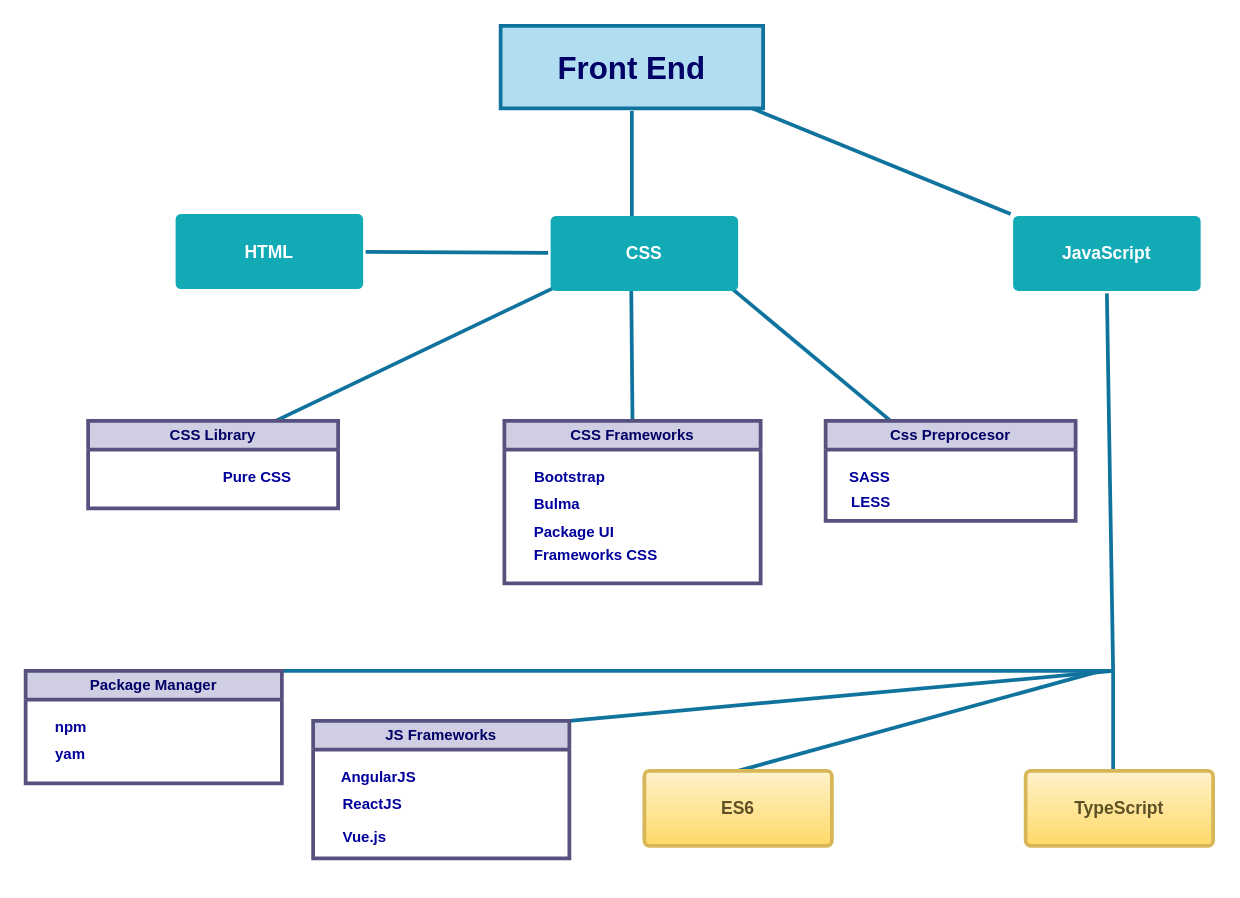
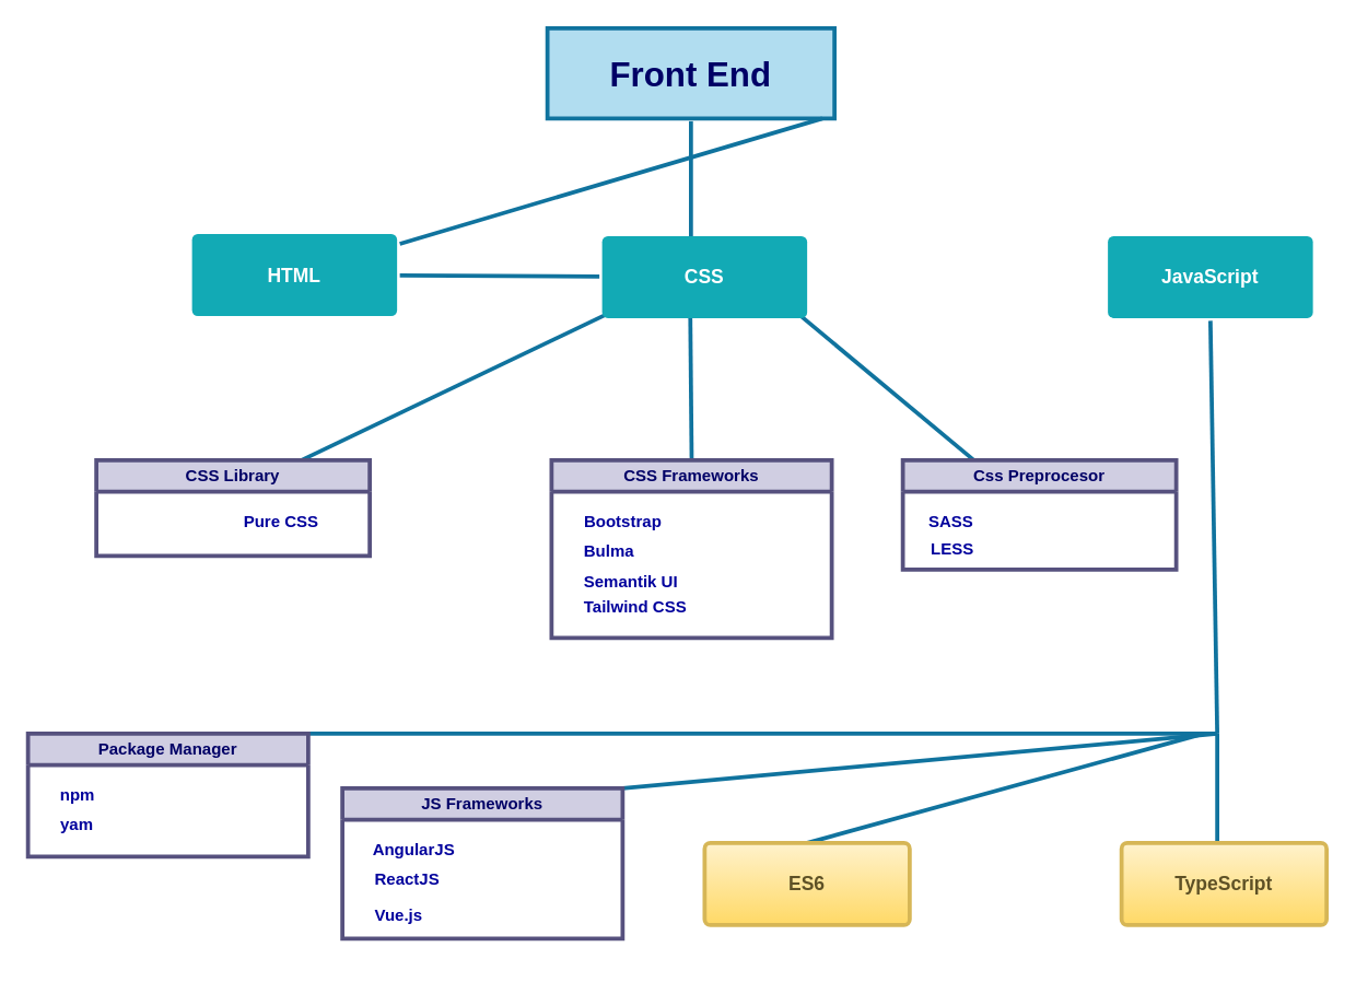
  <mxCell id="0" />
  <mxCell id="1" parent="0" />
  <mxCell id="2" value="&lt;font style=&quot;font-size: 25px;&quot; color=&quot;#000066&quot;&gt;Front End&lt;/font&gt;" style="whiteSpace=wrap;html=1;shadow=0;labelBackgroundColor=none;strokeColor=#10739e;strokeWidth=3;fillColor=#b1ddf0;fontFamily=Helvetica;fontSize=16;align=center;fontStyle=1;spacing=5;arcSize=7;perimeterSpacing=2;rounded=0;" parent="1" vertex="1"><mxGeometry x="400" y="20" width="210" height="66" as="geometry" /></mxCell>
- <mxCell id="3" value="" style="endArrow=none;html=1;rounded=0;strokeWidth=3;fillColor=#b1ddf0;strokeColor=#10739e;exitX=0.949;exitY=0.971;exitDx=0;exitDy=0;exitPerimeter=0;" parent="1" source="2" target="7" edge="1"><mxGeometry width="50" height="50" relative="1" as="geometry"><mxPoint x="580" y="86" as="sourcePoint" /><mxPoint x="720" y="176" as="targetPoint" /></mxGeometry></mxCell>
+ <mxCell id="3" value="" style="endArrow=none;html=1;rounded=0;strokeWidth=3;fillColor=#b1ddf0;strokeColor=#10739e;exitX=0.949;exitY=0.971;exitDx=0;exitDy=0;exitPerimeter=0;" parent="1" source="2" target="6" edge="1"><mxGeometry width="50" height="50" relative="1" as="geometry"><mxPoint x="580" y="86" as="sourcePoint" /><mxPoint x="720" y="176" as="targetPoint" /></mxGeometry></mxCell>
  <mxCell id="4" value="" style="endArrow=none;html=1;rounded=0;strokeWidth=3;fillColor=#b1ddf0;strokeColor=#10739e;" parent="1" source="6" target="11" edge="1"><mxGeometry width="50" height="50" relative="1" as="geometry"><mxPoint x="280" y="176" as="sourcePoint" /><mxPoint x="430" y="87" as="targetPoint" /></mxGeometry></mxCell>
  <mxCell id="5" value="" style="endArrow=none;html=1;rounded=0;strokeWidth=3;fillColor=#b1ddf0;strokeColor=#10739e;entryX=0.5;entryY=1;entryDx=0;entryDy=0;" parent="1" target="2" edge="1"><mxGeometry width="50" height="50" relative="1" as="geometry"><mxPoint x="505" y="176" as="sourcePoint" /><mxPoint x="440" y="97" as="targetPoint" /></mxGeometry></mxCell>
  <mxCell id="6" value="HTML" style="rounded=1;whiteSpace=wrap;html=1;shadow=0;labelBackgroundColor=none;strokeColor=none;strokeWidth=3;fillColor=#12aab5;fontFamily=Helvetica;fontSize=14;fontColor=#FFFFFF;align=center;spacing=5;fontStyle=1;arcSize=7;perimeterSpacing=2;" parent="1" vertex="1"><mxGeometry x="140" y="170.5" width="150" height="60" as="geometry" /></mxCell>
  <mxCell id="7" value="JavaScript" style="rounded=1;whiteSpace=wrap;html=1;shadow=0;labelBackgroundColor=none;strokeColor=none;strokeWidth=3;fillColor=#12aab5;fontFamily=Helvetica;fontSize=14;fontColor=#FFFFFF;align=center;spacing=5;fontStyle=1;arcSize=7;perimeterSpacing=2;" parent="1" vertex="1"><mxGeometry x="810" y="172" width="150" height="60" as="geometry" /></mxCell>
  <mxCell id="8" value="" style="endArrow=none;html=1;rounded=0;strokeWidth=3;fillColor=#b1ddf0;strokeColor=#10739e;entryX=0.5;entryY=1;entryDx=0;entryDy=0;exitX=0.5;exitY=0;exitDx=0;exitDy=0;" parent="1" source="14" edge="1"><mxGeometry width="50" height="50" relative="1" as="geometry"><mxPoint x="504.5" y="314.5" as="sourcePoint" /><mxPoint x="504.5" y="230.5" as="targetPoint" /></mxGeometry></mxCell>
  <mxCell id="9" value="" style="endArrow=none;html=1;rounded=0;strokeWidth=3;fillColor=#b1ddf0;strokeColor=#10739e;exitX=0.75;exitY=0;exitDx=0;exitDy=0;" parent="1" source="12" edge="1"><mxGeometry width="50" height="50" relative="1" as="geometry"><mxPoint x="300" y="315" as="sourcePoint" /><mxPoint x="450" y="226" as="targetPoint" /></mxGeometry></mxCell>
  <mxCell id="10" value="" style="endArrow=none;html=1;rounded=0;strokeWidth=3;fillColor=#b1ddf0;strokeColor=#10739e;" parent="1" target="18" edge="1"><mxGeometry width="50" height="50" relative="1" as="geometry"><mxPoint x="580" y="226" as="sourcePoint" /><mxPoint x="720" y="316" as="targetPoint" /></mxGeometry></mxCell>
  <mxCell id="11" value="CSS" style="rounded=1;whiteSpace=wrap;html=1;shadow=0;labelBackgroundColor=none;strokeColor=none;strokeWidth=3;fillColor=#12aab5;fontFamily=Helvetica;fontSize=14;fontColor=#FFFFFF;align=center;spacing=5;fontStyle=1;arcSize=7;perimeterSpacing=2;" parent="1" vertex="1"><mxGeometry x="440" y="172" width="150" height="60" as="geometry" /></mxCell>
  <mxCell id="12" value="&lt;font color=&quot;#000066&quot;&gt;CSS Library&lt;/font&gt;" style="swimlane;whiteSpace=wrap;html=1;strokeWidth=3;fillColor=#d0cee2;strokeColor=#56517e;startSize=23;" parent="1" vertex="1"><mxGeometry x="70" y="336" width="200" height="70" as="geometry" /></mxCell>
  <mxCell id="13" value="&lt;font color=&quot;#00009c&quot;&gt;Pure CSS&lt;/font&gt;" style="text;html=1;align=center;verticalAlign=middle;resizable=0;points=[];autosize=1;strokeColor=none;fillColor=none;fontStyle=1" parent="12" vertex="1"><mxGeometry x="95" y="30" width="80" height="30" as="geometry" /></mxCell>
  <mxCell id="14" value="&lt;font color=&quot;#000066&quot;&gt;CSS Frameworks&lt;/font&gt;" style="swimlane;whiteSpace=wrap;html=1;strokeWidth=3;fillColor=#d0cee2;strokeColor=#56517e;" parent="1" vertex="1"><mxGeometry x="403" y="336" width="205" height="130" as="geometry" /></mxCell>
  <mxCell id="15" value="&lt;font color=&quot;#00009c&quot;&gt;Bootstrap&lt;/font&gt;" style="text;html=1;align=center;verticalAlign=middle;resizable=0;points=[];autosize=1;strokeColor=none;fillColor=none;fontStyle=1" parent="14" vertex="1"><mxGeometry x="12" y="30" width="80" height="30" as="geometry" /></mxCell>
  <mxCell id="16" value="&lt;font color=&quot;#00009c&quot;&gt;Bulma&lt;br&gt;&lt;br&gt;&lt;/font&gt;" style="text;html=1;align=left;verticalAlign=middle;resizable=0;points=[];autosize=1;strokeColor=none;fillColor=none;fontStyle=1" parent="14" vertex="1"><mxGeometry x="22" y="54" width="60" height="40" as="geometry" /></mxCell>
- <mxCell id="17" value="&lt;font color=&quot;#00009c&quot;&gt;Frameworks CSS&lt;br&gt;&lt;br&gt;&lt;/font&gt;" style="text;html=1;align=left;verticalAlign=middle;resizable=0;points=[];autosize=1;strokeColor=none;fillColor=none;fontStyle=1" parent="14" vertex="1"><mxGeometry x="22" y="95" width="100" height="40" as="geometry" /></mxCell>
+ <mxCell id="17" value="&lt;font color=&quot;#00009c&quot;&gt;Tailwind CSS&lt;br&gt;&lt;br&gt;&lt;/font&gt;" style="text;html=1;align=left;verticalAlign=middle;resizable=0;points=[];autosize=1;strokeColor=none;fillColor=none;fontStyle=1" parent="14" vertex="1"><mxGeometry x="22" y="95" width="100" height="40" as="geometry" /></mxCell>
  <mxCell id="18" value="&lt;font color=&quot;#000066&quot;&gt;Css Preprocesor&lt;/font&gt;" style="swimlane;whiteSpace=wrap;html=1;strokeWidth=3;fillColor=#d0cee2;strokeColor=#56517e;" parent="1" vertex="1"><mxGeometry x="660" y="336" width="200" height="80" as="geometry" /></mxCell>
  <mxCell id="19" value="&lt;font color=&quot;#00009c&quot;&gt;SASS&lt;/font&gt;" style="text;html=1;align=center;verticalAlign=middle;resizable=0;points=[];autosize=1;strokeColor=none;fillColor=none;fontStyle=1" parent="18" vertex="1"><mxGeometry x="5" y="30" width="60" height="30" as="geometry" /></mxCell>
  <mxCell id="20" value="&lt;font color=&quot;#00009c&quot;&gt;LESS&lt;/font&gt;" style="text;html=1;align=center;verticalAlign=middle;resizable=0;points=[];autosize=1;strokeColor=none;fillColor=none;fontStyle=1" parent="18" vertex="1"><mxGeometry x="11" y="50" width="50" height="30" as="geometry" /></mxCell>
- <mxCell id="21" value="&lt;font color=&quot;#00009c&quot;&gt;Package UI&lt;br&gt;&lt;/font&gt;" style="text;html=1;align=left;verticalAlign=middle;resizable=0;points=[];autosize=1;strokeColor=none;fillColor=none;fontStyle=1" parent="1" vertex="1"><mxGeometry x="425" y="410" width="90" height="30" as="geometry" /></mxCell>
+ <mxCell id="21" value="&lt;font color=&quot;#00009c&quot;&gt;Semantik UI&lt;br&gt;&lt;/font&gt;" style="text;html=1;align=left;verticalAlign=middle;resizable=0;points=[];autosize=1;strokeColor=none;fillColor=none;fontStyle=1" parent="1" vertex="1"><mxGeometry x="425" y="410" width="90" height="30" as="geometry" /></mxCell>
  <mxCell id="22" value="" style="endArrow=none;html=1;rounded=0;strokeWidth=3;fillColor=#b1ddf0;strokeColor=#10739e;exitX=0.5;exitY=1;exitDx=0;exitDy=0;" parent="1" source="7" edge="1"><mxGeometry width="50" height="50" relative="1" as="geometry"><mxPoint x="750" y="249" as="sourcePoint" /><mxPoint x="890" y="536" as="targetPoint" /></mxGeometry></mxCell>
  <mxCell id="23" value="" style="endArrow=none;html=1;rounded=0;strokeWidth=3;fillColor=#b1ddf0;strokeColor=#10739e;entryX=1;entryY=0;entryDx=0;entryDy=0;" parent="1" target="33" edge="1"><mxGeometry width="50" height="50" relative="1" as="geometry"><mxPoint x="890" y="536" as="sourcePoint" /><mxPoint x="230" y="536" as="targetPoint" /></mxGeometry></mxCell>
  <mxCell id="24" value="" style="endArrow=none;html=1;rounded=0;strokeWidth=3;fillColor=#b1ddf0;strokeColor=#10739e;entryX=1;entryY=0;entryDx=0;entryDy=0;" parent="1" target="29" edge="1"><mxGeometry width="50" height="50" relative="1" as="geometry"><mxPoint x="890" y="536" as="sourcePoint" /><mxPoint x="360" y="616" as="targetPoint" /></mxGeometry></mxCell>
  <mxCell id="25" value="" style="endArrow=none;html=1;rounded=0;strokeWidth=3;fillColor=#b1ddf0;strokeColor=#10739e;" parent="1" edge="1"><mxGeometry width="50" height="50" relative="1" as="geometry"><mxPoint x="880" y="536" as="sourcePoint" /><mxPoint x="590" y="616" as="targetPoint" /></mxGeometry></mxCell>
  <mxCell id="26" value="" style="endArrow=none;html=1;rounded=0;strokeWidth=3;fillColor=#b1ddf0;strokeColor=#10739e;" parent="1" edge="1"><mxGeometry width="50" height="50" relative="1" as="geometry"><mxPoint x="890" y="636" as="sourcePoint" /><mxPoint x="890" y="536" as="targetPoint" /></mxGeometry></mxCell>
  <mxCell id="27" value="&lt;font color=&quot;#5e5126&quot;&gt;TypeScript&lt;/font&gt;" style="rounded=1;whiteSpace=wrap;html=1;shadow=0;labelBackgroundColor=none;strokeColor=#d6b656;strokeWidth=3;fillColor=#fff2cc;fontFamily=Helvetica;fontSize=14;align=center;spacing=5;fontStyle=1;arcSize=7;perimeterSpacing=2;gradientColor=#ffd966;" parent="1" vertex="1"><mxGeometry x="820" y="616" width="150" height="60" as="geometry" /></mxCell>
  <mxCell id="28" value="&lt;font color=&quot;#5e5126&quot;&gt;ES6&lt;/font&gt;" style="rounded=1;whiteSpace=wrap;html=1;shadow=0;labelBackgroundColor=none;strokeColor=#d6b656;strokeWidth=3;fillColor=#fff2cc;fontFamily=Helvetica;fontSize=14;align=center;spacing=5;fontStyle=1;arcSize=7;perimeterSpacing=2;gradientColor=#ffd966;" parent="1" vertex="1"><mxGeometry x="515" y="616" width="150" height="60" as="geometry" /></mxCell>
  <mxCell id="29" value="&lt;font color=&quot;#000066&quot;&gt;JS Frameworks&lt;/font&gt;" style="swimlane;whiteSpace=wrap;html=1;strokeWidth=3;fillColor=#d0cee2;strokeColor=#56517e;" parent="1" vertex="1"><mxGeometry x="250" y="576" width="205" height="110" as="geometry" /></mxCell>
  <mxCell id="30" value="&lt;font color=&quot;#00009c&quot;&gt;AngularJS&lt;br&gt;&lt;/font&gt;" style="text;html=1;align=center;verticalAlign=middle;resizable=0;points=[];autosize=1;strokeColor=none;fillColor=none;fontStyle=1" parent="29" vertex="1"><mxGeometry x="12" y="30" width="80" height="30" as="geometry" /></mxCell>
  <mxCell id="31" value="&lt;font color=&quot;#00009c&quot;&gt;ReactJS&lt;br&gt;&lt;br&gt;&lt;/font&gt;" style="text;html=1;align=left;verticalAlign=middle;resizable=0;points=[];autosize=1;strokeColor=none;fillColor=none;fontStyle=1" parent="29" vertex="1"><mxGeometry x="22" y="54" width="70" height="40" as="geometry" /></mxCell>
  <mxCell id="32" value="&lt;font color=&quot;#00009c&quot;&gt;Vue.js&lt;br&gt;&lt;br&gt;&lt;/font&gt;" style="text;html=1;align=left;verticalAlign=middle;resizable=0;points=[];autosize=1;strokeColor=none;fillColor=none;fontStyle=1" parent="29" vertex="1"><mxGeometry x="22" y="80" width="60" height="40" as="geometry" /></mxCell>
  <mxCell id="33" value="&lt;font color=&quot;#000066&quot;&gt;Package Manager&lt;/font&gt;" style="swimlane;whiteSpace=wrap;html=1;strokeWidth=3;fillColor=#d0cee2;strokeColor=#56517e;" parent="1" vertex="1"><mxGeometry x="20" y="536" width="205" height="90" as="geometry" /></mxCell>
  <mxCell id="34" value="&lt;font color=&quot;#00009c&quot;&gt;npm&lt;br&gt;&lt;/font&gt;" style="text;html=1;align=center;verticalAlign=middle;resizable=0;points=[];autosize=1;strokeColor=none;fillColor=none;fontStyle=1" parent="33" vertex="1"><mxGeometry x="11" y="30" width="50" height="30" as="geometry" /></mxCell>
  <mxCell id="35" value="&lt;font color=&quot;#00009c&quot;&gt;yam&lt;br&gt;&lt;br&gt;&lt;/font&gt;" style="text;html=1;align=left;verticalAlign=middle;resizable=0;points=[];autosize=1;strokeColor=none;fillColor=none;fontStyle=1" parent="33" vertex="1"><mxGeometry x="22" y="54" width="50" height="40" as="geometry" /></mxCell>
